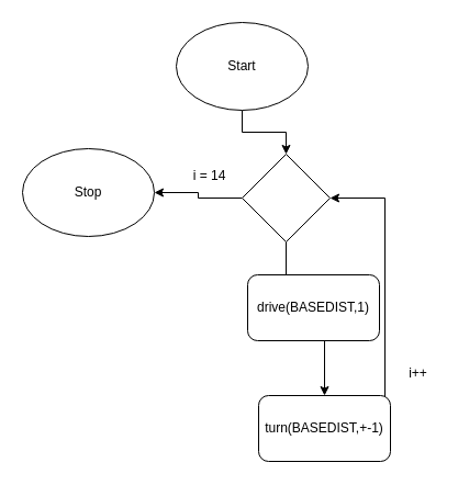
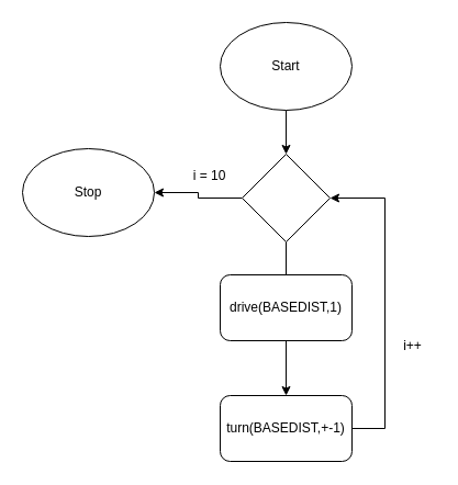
  <mxCell id="0" />
  <mxCell id="1" parent="0" />
  <mxCell id="2" value="" style="edgeStyle=orthogonalEdgeStyle;rounded=0;orthogonalLoop=1;jettySize=auto;html=1;" parent="1" source="3" target="6" edge="1"><mxGeometry relative="1" as="geometry" /></mxCell>
- <mxCell id="3" value="Start" style="ellipse;whiteSpace=wrap;html=1;" parent="1" vertex="1"><mxGeometry x="160" y="20" width="120" height="80" as="geometry" /></mxCell>
+ <mxCell id="3" value="Start" style="ellipse;whiteSpace=wrap;html=1;" parent="1" vertex="1"><mxGeometry x="200" y="20" width="120" height="80" as="geometry" /></mxCell>
  <mxCell id="4" value="" style="edgeStyle=orthogonalEdgeStyle;rounded=0;orthogonalLoop=1;jettySize=auto;html=1;" parent="1" source="6" target="11" edge="1"><mxGeometry relative="1" as="geometry" /></mxCell>
  <mxCell id="5" value="" style="edgeStyle=orthogonalEdgeStyle;rounded=0;orthogonalLoop=1;jettySize=auto;html=1;" parent="1" source="6" target="9" edge="1"><mxGeometry relative="1" as="geometry" /></mxCell>
  <mxCell id="6" value="" style="rhombus;whiteSpace=wrap;html=1;" parent="1" vertex="1"><mxGeometry x="220" y="140" width="80" height="80" as="geometry" /></mxCell>
- <mxCell id="7" value="drive(BASEDIST,1)" style="rounded=1;whiteSpace=wrap;html=1;" parent="1" vertex="1"><mxGeometry x="225" y="250" width="120" height="60" as="geometry" /></mxCell>
+ <mxCell id="7" value="drive(BASEDIST,1)" style="rounded=1;whiteSpace=wrap;html=1;" parent="1" vertex="1"><mxGeometry x="200" y="250" width="120" height="60" as="geometry" /></mxCell>
  <mxCell id="8" style="edgeStyle=orthogonalEdgeStyle;rounded=0;orthogonalLoop=1;jettySize=auto;html=1;entryX=1;entryY=0.5;entryDx=0;entryDy=0;exitX=1;exitY=0.5;exitDx=0;exitDy=0;" parent="1" source="9" target="6" edge="1"><mxGeometry relative="1" as="geometry"><Array as="points"><mxPoint x="350" y="390" /><mxPoint x="350" y="180" /></Array></mxGeometry></mxCell>
- <mxCell id="9" value="turn(BASEDIST,+-1)" style="rounded=1;whiteSpace=wrap;html=1;" parent="1" vertex="1"><mxGeometry x="235" y="360" width="120" height="60" as="geometry" /></mxCell>
- <mxCell id="10" value="i = 14" style="text;html=1;align=center;verticalAlign=middle;resizable=0;points=[];autosize=1;strokeColor=none;" parent="1" vertex="1"><mxGeometry x="165" y="150" width="50" height="20" as="geometry" /></mxCell>
+ <mxCell id="9" value="turn(BASEDIST,+-1)" style="rounded=1;whiteSpace=wrap;html=1;" parent="1" vertex="1"><mxGeometry x="200" y="360" width="120" height="60" as="geometry" /></mxCell>
+ <mxCell id="10" value="i = 10" style="text;html=1;align=center;verticalAlign=middle;resizable=0;points=[];autosize=1;strokeColor=none;" parent="1" vertex="1"><mxGeometry x="165" y="150" width="50" height="20" as="geometry" /></mxCell>
  <mxCell id="11" value="Stop" style="ellipse;whiteSpace=wrap;html=1;" parent="1" vertex="1"><mxGeometry x="20" y="135" width="120" height="80" as="geometry" /></mxCell>
- <mxCell id="12" value="i++" style="text;html=1;align=center;verticalAlign=middle;resizable=0;points=[];autosize=1;strokeColor=none;" parent="1" vertex="1"><mxGeometry x="365" y="330" width="30" height="20" as="geometry" /></mxCell>
+ <mxCell id="12" value="i++" style="text;html=1;align=center;verticalAlign=middle;resizable=0;points=[];autosize=1;strokeColor=none;" parent="1" vertex="1"><mxGeometry x="360" y="305" width="30" height="20" as="geometry" /></mxCell>
